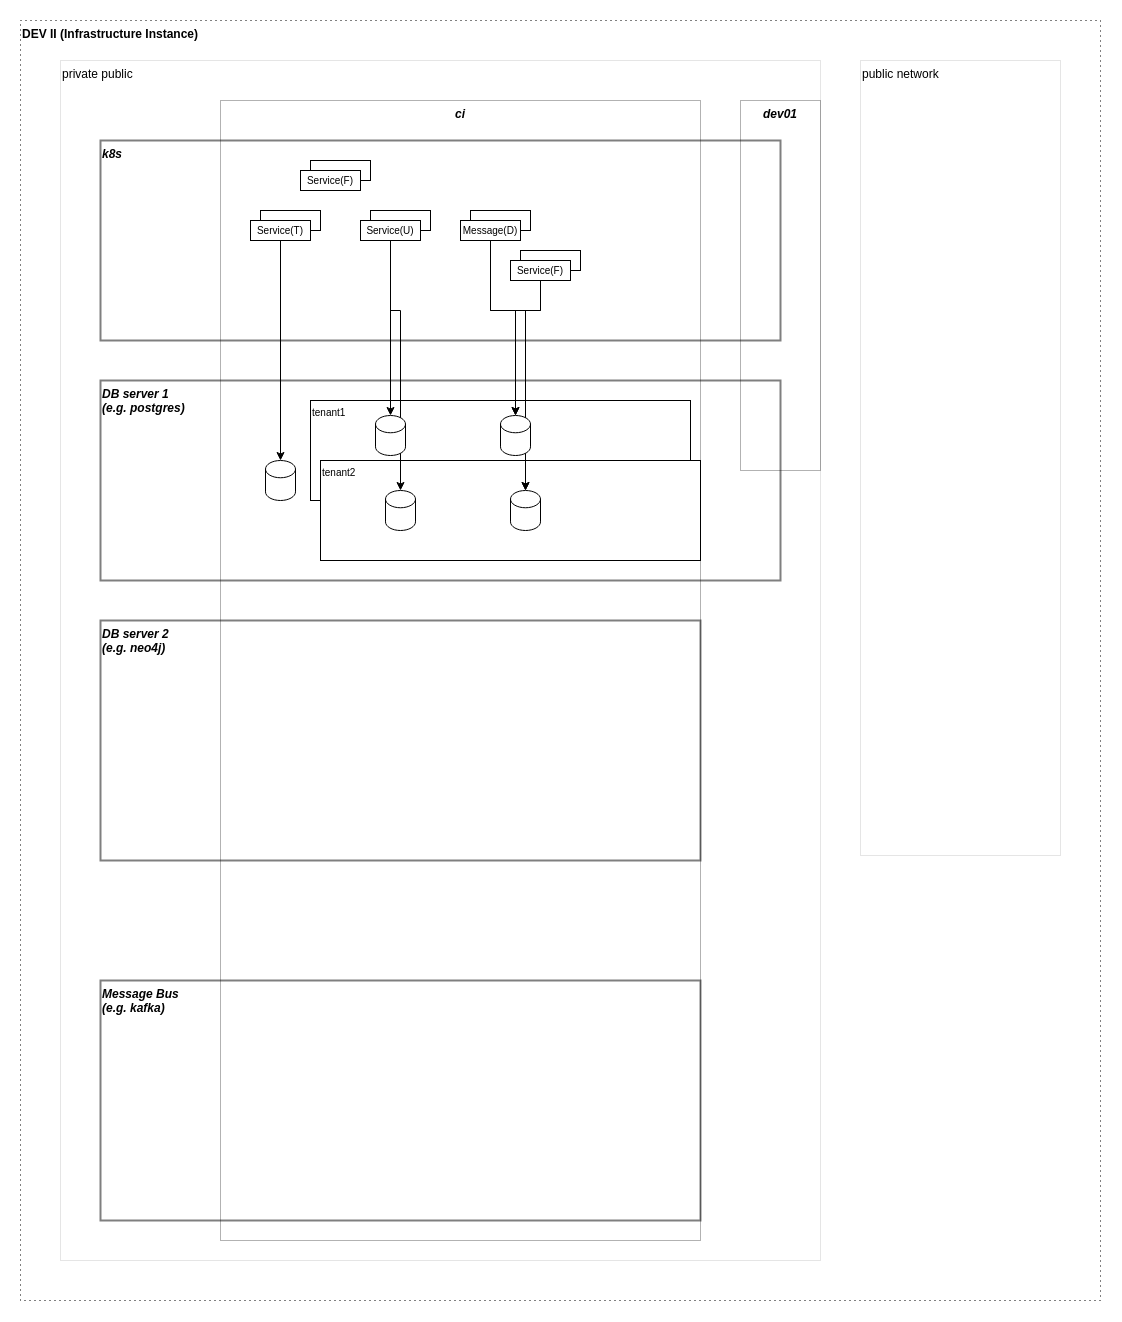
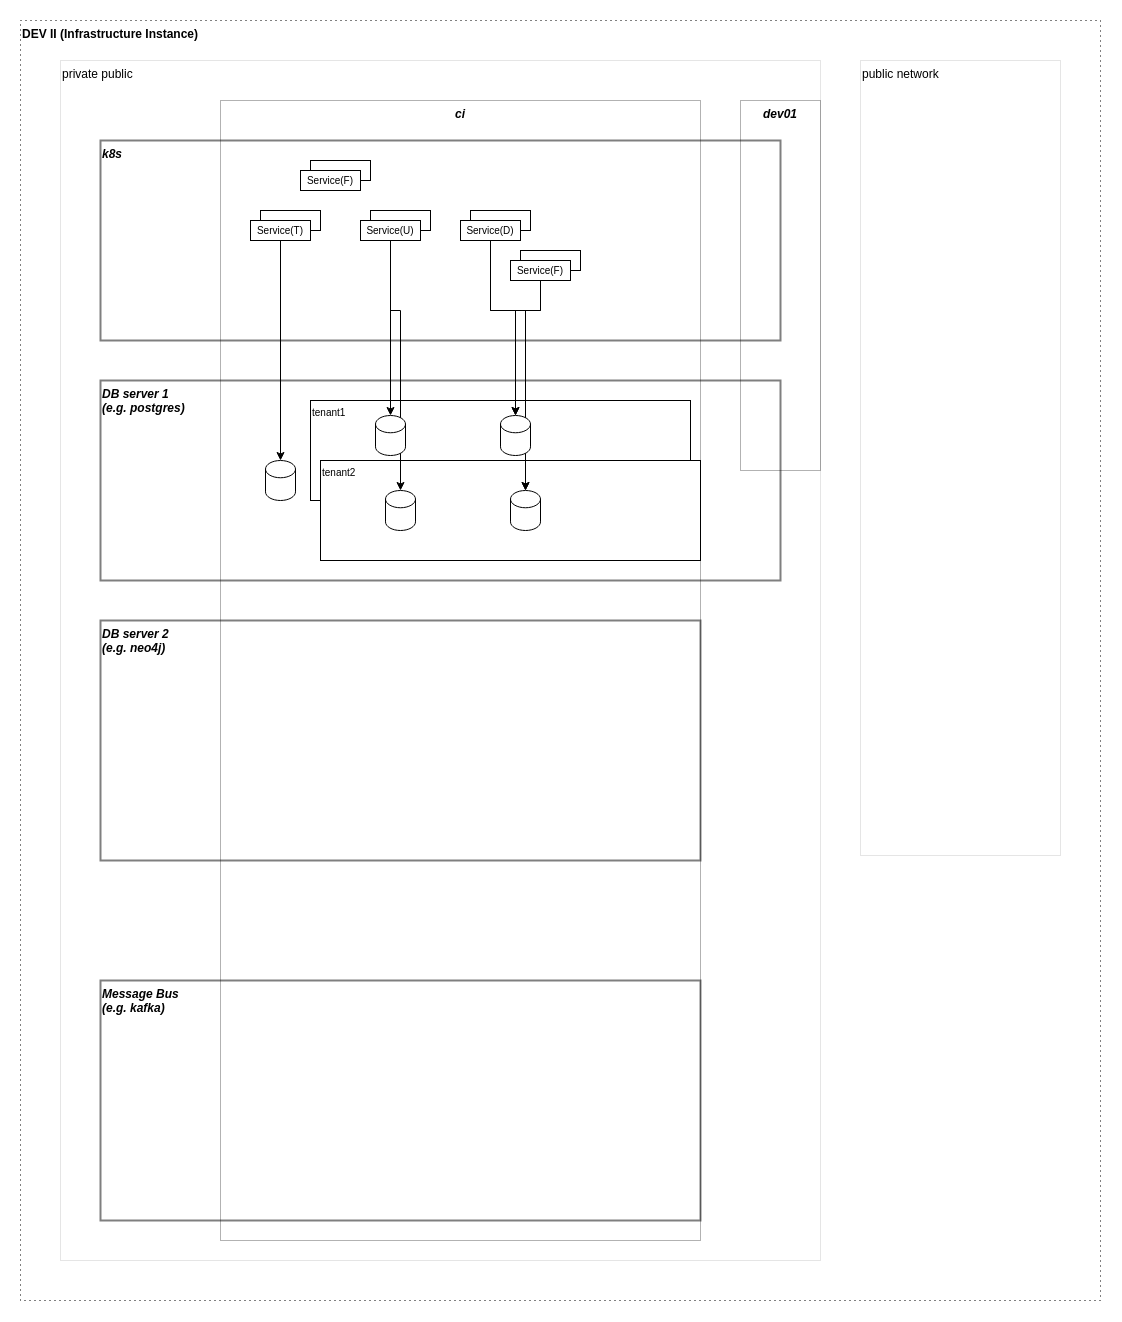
  <mxCell id="0" />
  <mxCell id="1" parent="0" />
  <mxCell id="2" value="DEV II (Infrastructure Instance)" style="rounded=0;whiteSpace=wrap;html=1;dashed=1;fillColor=none;align=left;verticalAlign=top;fontStyle=1;dashPattern=1 4;" vertex="1" parent="1"><mxGeometry x="20" y="20" width="1080" height="1280" as="geometry" /></mxCell>
  <mxCell id="3" value="private public" style="rounded=0;whiteSpace=wrap;html=1;fillColor=none;align=left;horizontal=1;verticalAlign=top;spacing=2;opacity=10;" vertex="1" parent="1"><mxGeometry x="60" y="60" width="760" height="1200" as="geometry" /></mxCell>
  <mxCell id="4" value="public network" style="rounded=0;whiteSpace=wrap;html=1;fillColor=none;align=left;horizontal=1;verticalAlign=top;spacing=2;opacity=10;" vertex="1" parent="1"><mxGeometry x="860" y="60" width="200" height="795" as="geometry" /></mxCell>
  <mxCell id="5" value="k8s" style="rounded=0;whiteSpace=wrap;html=1;fillColor=none;fontStyle=3;verticalAlign=top;align=left;opacity=50;spacingLeft=0;spacingTop=0;strokeWidth=2;" vertex="1" parent="1"><mxGeometry x="100" y="140" width="680" height="200" as="geometry" /></mxCell>
  <mxCell id="6" value="DB server 1&lt;br&gt;(e.g. postgres)" style="rounded=0;whiteSpace=wrap;html=1;fillColor=none;fontStyle=3;verticalAlign=top;align=left;opacity=50;strokeWidth=2;" vertex="1" parent="1"><mxGeometry x="100" y="380" width="680" height="200" as="geometry" /></mxCell>
  <mxCell id="7" value="DB server 2&lt;br&gt;(e.g. neo4j)" style="rounded=0;whiteSpace=wrap;html=1;fillColor=none;fontStyle=3;verticalAlign=top;align=left;opacity=50;strokeWidth=2;" vertex="1" parent="1"><mxGeometry x="100" y="620" width="600" height="240" as="geometry" /></mxCell>
  <mxCell id="8" value="dev01" style="rounded=0;whiteSpace=wrap;html=1;fillColor=none;fontStyle=3;verticalAlign=top;align=center;opacity=30;" vertex="1" parent="1"><mxGeometry x="740" y="100" width="80" height="370" as="geometry" /></mxCell>
  <mxCell id="9" value="ci" style="rounded=0;whiteSpace=wrap;html=1;fillColor=none;fontStyle=3;verticalAlign=top;align=center;opacity=30;" vertex="1" parent="1"><mxGeometry x="220" y="100" width="480" height="1140" as="geometry" /></mxCell>
  <mxCell id="10" value="Message Bus&lt;br&gt;(e.g. kafka)" style="rounded=0;whiteSpace=wrap;html=1;fillColor=none;fontStyle=3;verticalAlign=top;align=left;opacity=50;strokeWidth=2;" vertex="1" parent="1"><mxGeometry x="100" y="980" width="600" height="240" as="geometry" /></mxCell>
  <mxCell id="11" value="" style="shape=cylinder3;whiteSpace=wrap;html=1;boundedLbl=1;backgroundOutline=1;size=8.63;fontColor=#FF0000;strokeWidth=1;fillColor=none;" vertex="1" parent="1"><mxGeometry x="265" y="460" width="30" height="40" as="geometry" /></mxCell>
  <mxCell id="12" value="" style="rounded=0;whiteSpace=wrap;html=1;fontColor=#000000;strokeWidth=1;fillColor=default;fontSize=10;" vertex="1" parent="1"><mxGeometry x="260" y="210" width="60" height="20" as="geometry" /></mxCell>
  <mxCell id="13" value="&lt;font style=&quot;font-size: 10px;&quot;&gt;Service(T)&lt;/font&gt;" style="rounded=0;whiteSpace=wrap;html=1;fontColor=#000000;strokeWidth=1;fillColor=default;fontSize=10;" vertex="1" parent="1"><mxGeometry x="250" y="220" width="60" height="20" as="geometry" /></mxCell>
  <mxCell id="14" value="" style="endArrow=classic;html=1;rounded=0;fontSize=10;fontColor=#000000;exitX=0.5;exitY=1;exitDx=0;exitDy=0;entryX=0.5;entryY=0;entryDx=0;entryDy=0;entryPerimeter=0;" edge="1" parent="1" source="13" target="11"><mxGeometry width="50" height="50" relative="1" as="geometry"><mxPoint x="370" y="340" as="sourcePoint" /><mxPoint x="420" y="290" as="targetPoint" /></mxGeometry></mxCell>
  <mxCell id="15" value="tenant1" style="rounded=0;whiteSpace=wrap;html=1;fontSize=10;fontColor=#000000;strokeWidth=1;fillColor=default;align=left;verticalAlign=top;" vertex="1" parent="1"><mxGeometry x="310" y="400" width="380" height="100" as="geometry" /></mxCell>
  <mxCell id="16" value="tenant2" style="rounded=0;whiteSpace=wrap;html=1;fontSize=10;fontColor=#000000;strokeWidth=1;fillColor=default;align=left;verticalAlign=top;" vertex="1" parent="1"><mxGeometry x="320" y="460" width="380" height="100" as="geometry" /></mxCell>
  <mxCell id="17" value="" style="rounded=0;whiteSpace=wrap;html=1;fontColor=#000000;strokeWidth=1;fillColor=default;fontSize=10;" vertex="1" parent="1"><mxGeometry x="310" y="160" width="60" height="20" as="geometry" /></mxCell>
  <mxCell id="18" value="&lt;font style=&quot;font-size: 10px&quot;&gt;Service(F)&lt;/font&gt;" style="rounded=0;whiteSpace=wrap;html=1;fontColor=#000000;strokeWidth=1;fillColor=default;fontSize=10;" vertex="1" parent="1"><mxGeometry x="300" y="170" width="60" height="20" as="geometry" /></mxCell>
  <mxCell id="19" value="" style="rounded=0;whiteSpace=wrap;html=1;fontColor=#000000;strokeWidth=1;fillColor=default;fontSize=10;" vertex="1" parent="1"><mxGeometry x="370" y="210" width="60" height="20" as="geometry" /></mxCell>
  <mxCell id="20" value="&lt;font style=&quot;font-size: 10px&quot;&gt;Service(U)&lt;/font&gt;" style="rounded=0;whiteSpace=wrap;html=1;fontColor=#000000;strokeWidth=1;fillColor=default;fontSize=10;" vertex="1" parent="1"><mxGeometry x="360" y="220" width="60" height="20" as="geometry" /></mxCell>
  <mxCell id="21" value="" style="shape=cylinder3;whiteSpace=wrap;html=1;boundedLbl=1;backgroundOutline=1;size=8.63;fontColor=#FF0000;strokeWidth=1;fillColor=none;" vertex="1" parent="1"><mxGeometry x="385" y="490" width="30" height="40" as="geometry" /></mxCell>
  <mxCell id="22" value="" style="rounded=0;whiteSpace=wrap;html=1;fontColor=#000000;strokeWidth=1;fillColor=default;fontSize=10;" vertex="1" parent="1"><mxGeometry x="470" y="210" width="60" height="20" as="geometry" /></mxCell>
- <mxCell id="23" value="&lt;font style=&quot;font-size: 10px&quot;&gt;Message(D)&lt;/font&gt;" style="rounded=0;whiteSpace=wrap;html=1;fontColor=#000000;strokeWidth=1;fillColor=default;fontSize=10;" vertex="1" parent="1"><mxGeometry x="460" y="220" width="60" height="20" as="geometry" /></mxCell>
+ <mxCell id="23" value="&lt;font style=&quot;font-size: 10px&quot;&gt;Service(D)&lt;/font&gt;" style="rounded=0;whiteSpace=wrap;html=1;fontColor=#000000;strokeWidth=1;fillColor=default;fontSize=10;" vertex="1" parent="1"><mxGeometry x="460" y="220" width="60" height="20" as="geometry" /></mxCell>
  <mxCell id="24" value="" style="rounded=0;whiteSpace=wrap;html=1;fontColor=#000000;strokeWidth=1;fillColor=default;fontSize=10;" vertex="1" parent="1"><mxGeometry x="520" y="250" width="60" height="20" as="geometry" /></mxCell>
  <mxCell id="25" value="&lt;font style=&quot;font-size: 10px&quot;&gt;Service(F)&lt;/font&gt;" style="rounded=0;whiteSpace=wrap;html=1;fontColor=#000000;strokeWidth=1;fillColor=default;fontSize=10;" vertex="1" parent="1"><mxGeometry x="510" y="260" width="60" height="20" as="geometry" /></mxCell>
  <mxCell id="26" value="" style="endArrow=classic;html=1;rounded=0;fontSize=10;fontColor=#000000;exitX=0.5;exitY=1;exitDx=0;exitDy=0;entryX=0.5;entryY=0;entryDx=0;entryDy=0;entryPerimeter=0;" edge="1" parent="1" source="20" target="28"><mxGeometry width="50" height="50" relative="1" as="geometry"><mxPoint x="290" y="250" as="sourcePoint" /><mxPoint x="290" y="490" as="targetPoint" /></mxGeometry></mxCell>
  <mxCell id="27" value="" style="endArrow=classic;html=1;rounded=0;fontSize=10;fontColor=#000000;exitX=0.5;exitY=1;exitDx=0;exitDy=0;entryX=0.5;entryY=0;entryDx=0;entryDy=0;entryPerimeter=0;edgeStyle=orthogonalEdgeStyle;" edge="1" parent="1" source="20" target="21"><mxGeometry width="50" height="50" relative="1" as="geometry"><mxPoint x="400" y="250" as="sourcePoint" /><mxPoint x="400" y="460" as="targetPoint" /><Array as="points"><mxPoint x="390" y="310" /><mxPoint x="400" y="310" /></Array></mxGeometry></mxCell>
  <mxCell id="28" value="" style="shape=cylinder3;whiteSpace=wrap;html=1;boundedLbl=1;backgroundOutline=1;size=8.63;fontColor=#FF0000;strokeWidth=1;fillColor=default;" vertex="1" parent="1"><mxGeometry x="375" y="415" width="30" height="40" as="geometry" /></mxCell>
  <mxCell id="29" value="" style="endArrow=classic;html=1;rounded=0;fontSize=10;fontColor=#000000;exitX=0.5;exitY=1;exitDx=0;exitDy=0;entryX=0.5;entryY=0;entryDx=0;entryDy=0;entryPerimeter=0;edgeStyle=orthogonalEdgeStyle;" edge="1" parent="1" source="23" target="34"><mxGeometry width="50" height="50" relative="1" as="geometry"><mxPoint x="400" y="250" as="sourcePoint" /><mxPoint x="410" y="540" as="targetPoint" /><Array as="points"><mxPoint x="490" y="310" /><mxPoint x="515" y="310" /></Array></mxGeometry></mxCell>
  <mxCell id="30" value="" style="endArrow=classic;html=1;rounded=0;fontSize=10;fontColor=#000000;exitX=0.5;exitY=1;exitDx=0;exitDy=0;entryX=0.5;entryY=0;entryDx=0;entryDy=0;entryPerimeter=0;edgeStyle=orthogonalEdgeStyle;" edge="1" parent="1" source="25" target="34"><mxGeometry width="50" height="50" relative="1" as="geometry"><mxPoint x="500" y="250" as="sourcePoint" /><mxPoint x="510" y="465" as="targetPoint" /><Array as="points"><mxPoint x="540" y="310" /><mxPoint x="515" y="310" /></Array></mxGeometry></mxCell>
  <mxCell id="31" value="" style="shape=cylinder3;whiteSpace=wrap;html=1;boundedLbl=1;backgroundOutline=1;size=8.63;fontColor=#FF0000;strokeWidth=1;fillColor=none;" vertex="1" parent="1"><mxGeometry x="510" y="490" width="30" height="40" as="geometry" /></mxCell>
  <mxCell id="32" value="" style="endArrow=classic;html=1;rounded=0;fontSize=10;fontColor=#000000;exitX=0.5;exitY=1;exitDx=0;exitDy=0;entryX=0.5;entryY=0;entryDx=0;entryDy=0;entryPerimeter=0;edgeStyle=orthogonalEdgeStyle;" edge="1" parent="1" source="23" target="31"><mxGeometry width="50" height="50" relative="1" as="geometry"><mxPoint x="500" y="250" as="sourcePoint" /><mxPoint x="525" y="465" as="targetPoint" /><Array as="points"><mxPoint x="490" y="310" /><mxPoint x="525" y="310" /></Array></mxGeometry></mxCell>
  <mxCell id="33" value="" style="endArrow=classic;html=1;rounded=0;fontSize=10;fontColor=#000000;exitX=0.5;exitY=1;exitDx=0;exitDy=0;entryX=0.5;entryY=0;entryDx=0;entryDy=0;entryPerimeter=0;edgeStyle=orthogonalEdgeStyle;" edge="1" parent="1" source="25" target="31"><mxGeometry width="50" height="50" relative="1" as="geometry"><mxPoint x="550" y="290" as="sourcePoint" /><mxPoint x="525" y="465" as="targetPoint" /><Array as="points"><mxPoint x="540" y="310" /><mxPoint x="525" y="310" /></Array></mxGeometry></mxCell>
  <mxCell id="34" value="" style="shape=cylinder3;whiteSpace=wrap;html=1;boundedLbl=1;backgroundOutline=1;size=8.63;fontColor=#FF0000;strokeWidth=1;fillColor=default;" vertex="1" parent="1"><mxGeometry x="500" y="415" width="30" height="40" as="geometry" /></mxCell>
